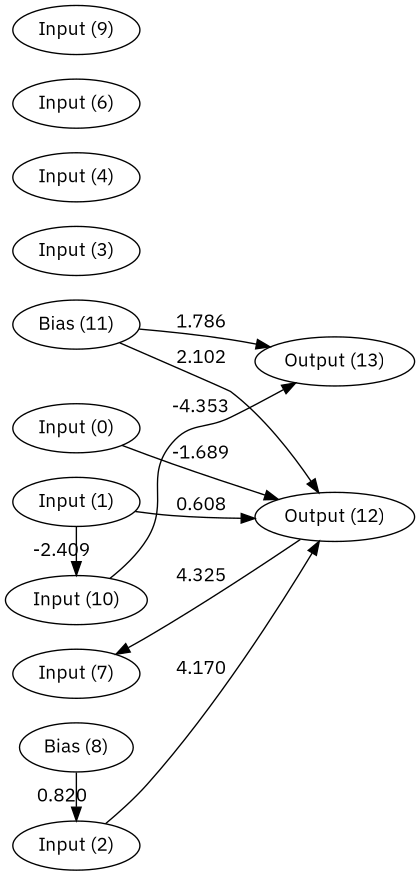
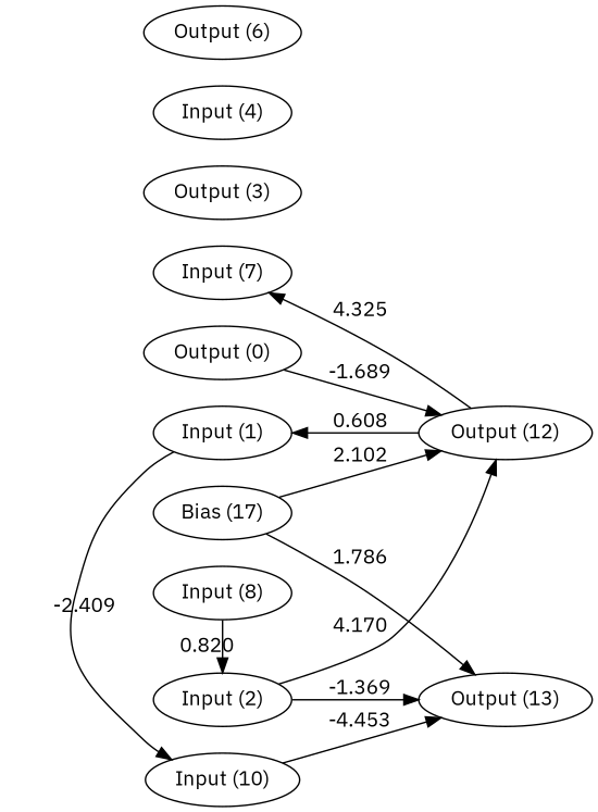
  digraph {
    fontname="IBM Plex Sans"
    rankdir=LR
    node [fontname="IBM Plex Sans"]
    edge [fontname="IBM Plex Sans"]
-   n1 [label="Bias (11)"]
-   n2 [label="Input (0)"]
+   n1 [label="Bias (17)"]
+   n2 [label="Output (0)"]
    n3 [label="Input (1)"]
    n4 [label="Input (2)"]
-   n5 [label="Input (3)"]
+   n5 [label="Output (3)"]
    n6 [label="Input (4)"]
-   n7 [label="Input (6)"]
+   n7 [label="Output (6)"]
    n8 [label="Input (7)"]
-   n9 [label="Bias (8)"]
-   n10 [label="Input (9)"]
+   n9 [label="Input (8)"]
    n11 [label="Input (10)"]
    n12 [label="Output (12)"]
    n13 [label="Output (13)"]
    subgraph sub_1 {
      rank=same
      n1
      n2
      n3
      n4
      n5
      n6
      n7
      n8
      n9
-     n10
      n11
    }
    subgraph sub_2 {
      rank=same
      n12
      n13
    }
    n1 -> n12 [label=2.102]
    n1 -> n13 [label=1.786]
    n2 -> n12 [label=-1.689]
    n3 -> n11 [label=-2.409]
-   n3 -> n12 [label=0.608]
+   n12 -> n3 [label=0.608]
    n4 -> n12 [label=4.170]
+   n4 -> n13 [label=-1.369]
    n9 -> n4 [label=0.820]
-   n11 -> n13 [label=-4.353]
+   n11 -> n13 [label=-4.453]
    n12 -> n8 [label=4.325]
  }
